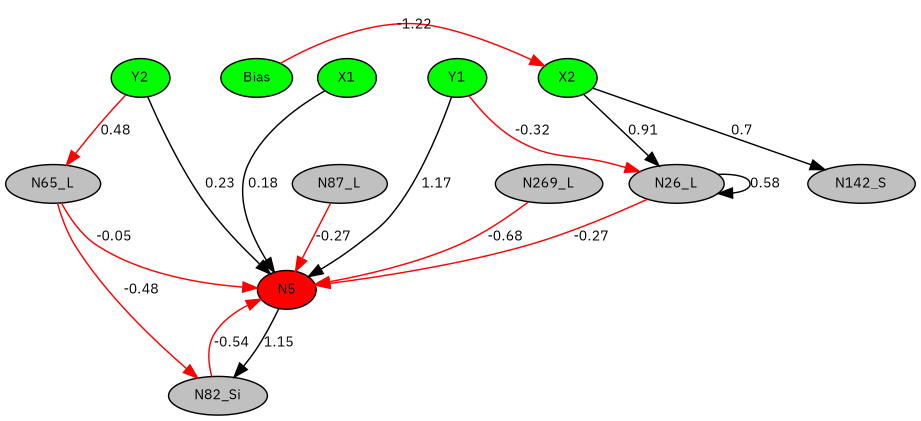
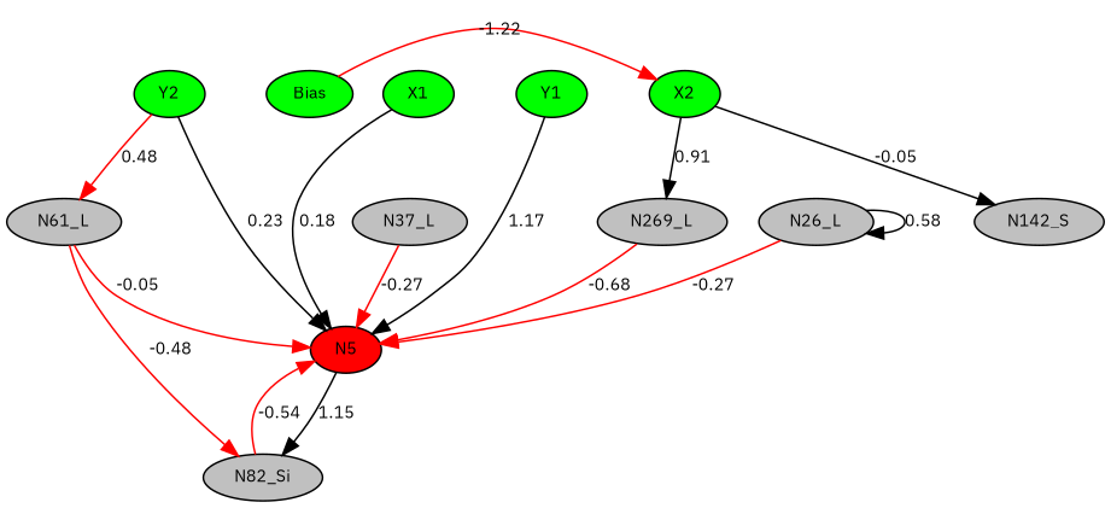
  digraph {
    fontname="IBM Plex Sans"
    node [fillcolor=gray fontname="IBM Plex Sans" fontsize=10 shape=ellipse style=filled]
    edge [color=red fontname="IBM Plex Sans" fontsize=10]
    N5 [fillcolor=red height=0.1 width=0.1]
    n2 [fillcolor=green height=0.1 label=Bias width=0.1]
    n3 [fillcolor=green height=0.1 label=X1 width=0.1]
    n4 [fillcolor=green height=0.1 label=Y1 width=0.1]
    n5 [fillcolor=green height=0.1 label=X2 width=0.1]
    n6 [fillcolor=green height=0.1 label=Y2 width=0.1]
    n7 [height=0.1 label=N82_Si width=0.1]
    n8 [height=0.1 label=N26_L width=0.1]
    n9 [height=0.1 label=N142_S width=0.1]
    n10 [height=0.1 label=N269_L width=0.1]
-   n11 [height=0.1 label=N65_L width=0.1]
-   n12 [height=0.1 label=N87_L width=0.1]
+   n11 [height=0.1 label=N61_L width=0.1]
+   n12 [height=0.1 label=N37_L width=0.1]
    subgraph sub_1 {
      rank=same
      N5
    }
    subgraph sub_2 {
      rank=same
      n2
      n3
      n4
      n5
      n6
    }
    N5 -> n7 [color=black label=1.15]
    n2 -> n5 [arrowType=inv label=-1.22]
    n3 -> N5 [color=black label=0.18]
    n3 -> n4 [style=invis color="" fontsize=""]
    n4 -> N5 [color=black label=1.17]
    n4 -> n5 [style=invis color="" fontsize=""]
-   n4 -> n8 [arrowType=inv label=-0.32]
    n5 -> n6 [style=invis color="" fontsize=""]
-   n5 -> n9 [color=black label=0.7]
-   n5 -> n8 [color=black label=0.91]
+   n5 -> n9 [color=black label=-0.05]
+   n5 -> n10 [color=black label=0.91]
    n6 -> N5 [color=black label=0.23]
    n6 -> n2 [style=invis color="" fontsize=""]
    n6 -> n11 [label=0.48]
    n7 -> N5 [arrowType=inv label=-0.54]
    n8 -> N5 [arrowType=inv label=-0.27]
    n8 -> n8 [color=black label=0.58]
    n10 -> N5 [arrowType=inv label=-0.68]
    n11 -> N5 [arrowType=inv label=-0.05]
    n11 -> n7 [arrowType=inv label=-0.48]
    n12 -> N5 [arrowType=inv label=-0.27]
  }
